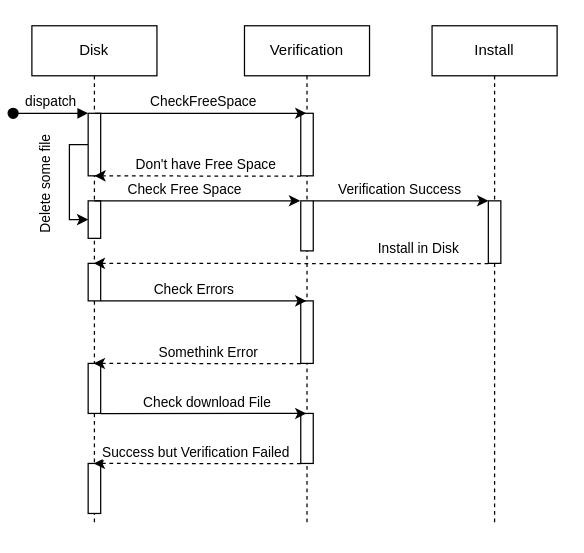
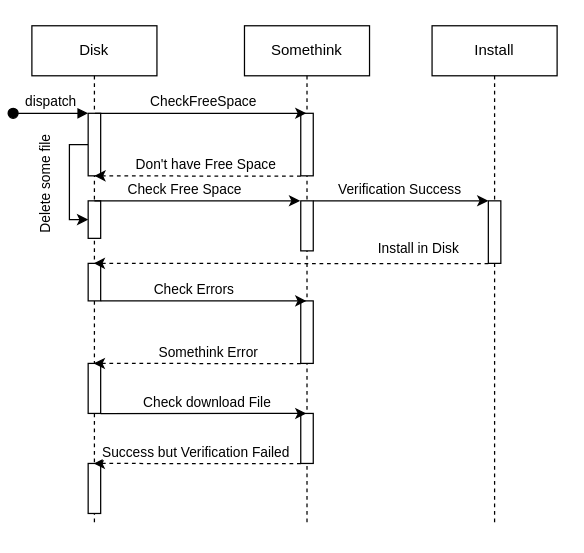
  <mxCell id="0" />
  <mxCell id="1" parent="0" />
  <mxCell id="2" value="Disk" style="shape=umlLifeline;perimeter=lifelinePerimeter;whiteSpace=wrap;html=1;container=0;dropTarget=0;collapsible=0;recursiveResize=0;outlineConnect=0;portConstraint=eastwest;newEdgeStyle={&quot;edgeStyle&quot;:&quot;elbowEdgeStyle&quot;,&quot;elbow&quot;:&quot;vertical&quot;,&quot;curved&quot;:0,&quot;rounded&quot;:0};" parent="1" vertex="1"><mxGeometry x="20" y="20" width="100" height="400" as="geometry" /></mxCell>
  <mxCell id="3" value="dispatch" style="html=1;verticalAlign=bottom;startArrow=oval;endArrow=block;startSize=8;edgeStyle=elbowEdgeStyle;elbow=vertical;curved=0;rounded=0;" parent="2" edge="1"><mxGeometry relative="1" as="geometry"><mxPoint x="-15" y="70" as="sourcePoint" /><mxPoint x="45" y="70" as="targetPoint" /></mxGeometry></mxCell>
  <mxCell id="4" style="edgeStyle=elbowEdgeStyle;rounded=0;orthogonalLoop=1;jettySize=auto;html=1;elbow=vertical;curved=0;" parent="2" source="6" target="10" edge="1"><mxGeometry relative="1" as="geometry"><Array as="points"><mxPoint x="30" y="130" /></Array></mxGeometry></mxCell>
  <mxCell id="5" value="Delete some file" style="edgeLabel;html=1;align=center;verticalAlign=middle;resizable=0;points=[];rotation=-90;" parent="4" vertex="1" connectable="0"><mxGeometry x="0.07" y="-1" relative="1" as="geometry"><mxPoint x="-19" as="offset" /></mxGeometry></mxCell>
  <mxCell id="6" value="" style="html=1;points=[];perimeter=orthogonalPerimeter;outlineConnect=0;targetShapes=umlLifeline;portConstraint=eastwest;newEdgeStyle={&quot;edgeStyle&quot;:&quot;elbowEdgeStyle&quot;,&quot;elbow&quot;:&quot;vertical&quot;,&quot;curved&quot;:0,&quot;rounded&quot;:0};" parent="2" vertex="1"><mxGeometry x="45" y="70" width="10" height="50" as="geometry" /></mxCell>
  <mxCell id="7" value="" style="html=1;points=[];perimeter=orthogonalPerimeter;outlineConnect=0;targetShapes=umlLifeline;portConstraint=eastwest;newEdgeStyle={&quot;edgeStyle&quot;:&quot;elbowEdgeStyle&quot;,&quot;elbow&quot;:&quot;vertical&quot;,&quot;curved&quot;:0,&quot;rounded&quot;:0};" parent="2" vertex="1"><mxGeometry x="45" y="190" width="10" height="30" as="geometry" /></mxCell>
  <mxCell id="8" value="" style="html=1;points=[];perimeter=orthogonalPerimeter;outlineConnect=0;targetShapes=umlLifeline;portConstraint=eastwest;newEdgeStyle={&quot;edgeStyle&quot;:&quot;elbowEdgeStyle&quot;,&quot;elbow&quot;:&quot;vertical&quot;,&quot;curved&quot;:0,&quot;rounded&quot;:0};" parent="2" vertex="1"><mxGeometry x="45" y="270" width="10" height="40" as="geometry" /></mxCell>
  <mxCell id="9" value="" style="html=1;points=[];perimeter=orthogonalPerimeter;outlineConnect=0;targetShapes=umlLifeline;portConstraint=eastwest;newEdgeStyle={&quot;edgeStyle&quot;:&quot;elbowEdgeStyle&quot;,&quot;elbow&quot;:&quot;vertical&quot;,&quot;curved&quot;:0,&quot;rounded&quot;:0};" parent="2" vertex="1"><mxGeometry x="45" y="350" width="10" height="40" as="geometry" /></mxCell>
  <mxCell id="10" value="" style="html=1;points=[];perimeter=orthogonalPerimeter;outlineConnect=0;targetShapes=umlLifeline;portConstraint=eastwest;newEdgeStyle={&quot;edgeStyle&quot;:&quot;elbowEdgeStyle&quot;,&quot;elbow&quot;:&quot;vertical&quot;,&quot;curved&quot;:0,&quot;rounded&quot;:0};" parent="2" vertex="1"><mxGeometry x="45" y="140" width="10" height="30" as="geometry" /></mxCell>
  <mxCell id="11" value="Install" style="shape=umlLifeline;perimeter=lifelinePerimeter;whiteSpace=wrap;html=1;container=0;dropTarget=0;collapsible=0;recursiveResize=0;outlineConnect=0;portConstraint=eastwest;newEdgeStyle={&quot;edgeStyle&quot;:&quot;elbowEdgeStyle&quot;,&quot;elbow&quot;:&quot;vertical&quot;,&quot;curved&quot;:0,&quot;rounded&quot;:0};" parent="1" vertex="1"><mxGeometry x="340" y="20" width="100" height="400" as="geometry" /></mxCell>
  <mxCell id="12" value="" style="html=1;points=[];perimeter=orthogonalPerimeter;outlineConnect=0;targetShapes=umlLifeline;portConstraint=eastwest;newEdgeStyle={&quot;edgeStyle&quot;:&quot;elbowEdgeStyle&quot;,&quot;elbow&quot;:&quot;vertical&quot;,&quot;curved&quot;:0,&quot;rounded&quot;:0};" parent="11" vertex="1"><mxGeometry x="45" y="140" width="10" height="50" as="geometry" /></mxCell>
- <mxCell id="13" value="Verification" style="shape=umlLifeline;perimeter=lifelinePerimeter;whiteSpace=wrap;html=1;container=0;dropTarget=0;collapsible=0;recursiveResize=0;outlineConnect=0;portConstraint=eastwest;newEdgeStyle={&quot;edgeStyle&quot;:&quot;elbowEdgeStyle&quot;,&quot;elbow&quot;:&quot;vertical&quot;,&quot;curved&quot;:0,&quot;rounded&quot;:0};" parent="1" vertex="1"><mxGeometry x="190" y="20" width="100" height="400" as="geometry" /></mxCell>
+ <mxCell id="13" value="Somethink" style="shape=umlLifeline;perimeter=lifelinePerimeter;whiteSpace=wrap;html=1;container=0;dropTarget=0;collapsible=0;recursiveResize=0;outlineConnect=0;portConstraint=eastwest;newEdgeStyle={&quot;edgeStyle&quot;:&quot;elbowEdgeStyle&quot;,&quot;elbow&quot;:&quot;vertical&quot;,&quot;curved&quot;:0,&quot;rounded&quot;:0};" parent="1" vertex="1"><mxGeometry x="190" y="20" width="100" height="400" as="geometry" /></mxCell>
  <mxCell id="14" value="" style="html=1;points=[];perimeter=orthogonalPerimeter;outlineConnect=0;targetShapes=umlLifeline;portConstraint=eastwest;newEdgeStyle={&quot;edgeStyle&quot;:&quot;elbowEdgeStyle&quot;,&quot;elbow&quot;:&quot;vertical&quot;,&quot;curved&quot;:0,&quot;rounded&quot;:0};" parent="13" vertex="1"><mxGeometry x="45" y="70" width="10" height="50" as="geometry" /></mxCell>
  <mxCell id="15" value="" style="html=1;points=[];perimeter=orthogonalPerimeter;outlineConnect=0;targetShapes=umlLifeline;portConstraint=eastwest;newEdgeStyle={&quot;edgeStyle&quot;:&quot;elbowEdgeStyle&quot;,&quot;elbow&quot;:&quot;vertical&quot;,&quot;curved&quot;:0,&quot;rounded&quot;:0};" parent="13" vertex="1"><mxGeometry x="45" y="220" width="10" height="50" as="geometry" /></mxCell>
  <mxCell id="16" value="" style="html=1;points=[];perimeter=orthogonalPerimeter;outlineConnect=0;targetShapes=umlLifeline;portConstraint=eastwest;newEdgeStyle={&quot;edgeStyle&quot;:&quot;elbowEdgeStyle&quot;,&quot;elbow&quot;:&quot;vertical&quot;,&quot;curved&quot;:0,&quot;rounded&quot;:0};" parent="13" vertex="1"><mxGeometry x="45" y="310" width="10" height="40" as="geometry" /></mxCell>
  <mxCell id="17" value="" style="html=1;points=[];perimeter=orthogonalPerimeter;outlineConnect=0;targetShapes=umlLifeline;portConstraint=eastwest;newEdgeStyle={&quot;edgeStyle&quot;:&quot;elbowEdgeStyle&quot;,&quot;elbow&quot;:&quot;vertical&quot;,&quot;curved&quot;:0,&quot;rounded&quot;:0};" parent="13" vertex="1"><mxGeometry x="45" y="140" width="10" height="40" as="geometry" /></mxCell>
  <mxCell id="18" style="edgeStyle=elbowEdgeStyle;rounded=0;orthogonalLoop=1;jettySize=auto;html=1;elbow=vertical;curved=0;" parent="1" target="13" edge="1"><mxGeometry relative="1" as="geometry"><mxPoint x="70.5" y="90" as="sourcePoint" /><mxPoint x="230" y="90" as="targetPoint" /></mxGeometry></mxCell>
  <mxCell id="19" value="CheckFreeSpace" style="edgeLabel;html=1;align=center;verticalAlign=middle;resizable=0;points=[];" parent="18" vertex="1" connectable="0"><mxGeometry x="0.444" y="2" relative="1" as="geometry"><mxPoint x="-36" y="-8" as="offset" /></mxGeometry></mxCell>
  <mxCell id="20" style="edgeStyle=elbowEdgeStyle;rounded=0;orthogonalLoop=1;jettySize=auto;html=1;elbow=horizontal;curved=0;" parent="1" target="12" edge="1"><mxGeometry relative="1" as="geometry"><mxPoint x="245" y="160" as="sourcePoint" /><mxPoint x="380" y="160" as="targetPoint" /><Array as="points"><mxPoint x="320" y="160" /></Array></mxGeometry></mxCell>
  <mxCell id="21" value="Verification Success" style="edgeLabel;html=1;align=center;verticalAlign=middle;resizable=0;points=[];" parent="20" vertex="1" connectable="0"><mxGeometry x="0.115" y="1" relative="1" as="geometry"><mxPoint x="-10" y="-9" as="offset" /></mxGeometry></mxCell>
  <mxCell id="22" style="edgeStyle=elbowEdgeStyle;rounded=0;orthogonalLoop=1;jettySize=auto;html=1;elbow=vertical;curved=0;dashed=1;" parent="1" edge="1"><mxGeometry relative="1" as="geometry"><mxPoint x="385" y="210.207" as="sourcePoint" /><mxPoint x="69.5" y="210" as="targetPoint" /></mxGeometry></mxCell>
  <mxCell id="23" style="edgeStyle=elbowEdgeStyle;rounded=0;orthogonalLoop=1;jettySize=auto;html=1;elbow=horizontal;curved=0;" parent="1" edge="1"><mxGeometry relative="1" as="geometry"><mxPoint x="75" y="240" as="sourcePoint" /><mxPoint x="239.5" y="240" as="targetPoint" /></mxGeometry></mxCell>
  <mxCell id="24" value="Check Errors&amp;nbsp;" style="edgeLabel;html=1;align=center;verticalAlign=middle;resizable=0;points=[];" parent="23" vertex="1" connectable="0"><mxGeometry x="0.277" relative="1" as="geometry"><mxPoint x="-30" y="-10" as="offset" /></mxGeometry></mxCell>
  <mxCell id="25" style="edgeStyle=elbowEdgeStyle;rounded=0;orthogonalLoop=1;jettySize=auto;html=1;elbow=vertical;curved=0;dashed=1;" parent="1" edge="1"><mxGeometry relative="1" as="geometry"><mxPoint x="235" y="290.14" as="sourcePoint" /><mxPoint x="69.5" y="290.14" as="targetPoint" /></mxGeometry></mxCell>
  <mxCell id="26" value="Somethink Error" style="edgeLabel;html=1;align=center;verticalAlign=middle;resizable=0;points=[];" parent="25" vertex="1" connectable="0"><mxGeometry x="-0.178" relative="1" as="geometry"><mxPoint x="-7" y="-10" as="offset" /></mxGeometry></mxCell>
  <mxCell id="27" style="edgeStyle=elbowEdgeStyle;rounded=0;orthogonalLoop=1;jettySize=auto;html=1;elbow=vertical;curved=0;" parent="1" edge="1"><mxGeometry relative="1" as="geometry"><mxPoint x="75" y="330.14" as="sourcePoint" /><mxPoint x="239.5" y="330.14" as="targetPoint" /></mxGeometry></mxCell>
  <mxCell id="28" value="Check download File" style="edgeLabel;html=1;align=center;verticalAlign=middle;resizable=0;points=[];" parent="27" vertex="1" connectable="0"><mxGeometry x="0.41" y="1" relative="1" as="geometry"><mxPoint x="-31" y="-9" as="offset" /></mxGeometry></mxCell>
  <mxCell id="29" style="edgeStyle=elbowEdgeStyle;rounded=0;orthogonalLoop=1;jettySize=auto;html=1;elbow=vertical;curved=0;dashed=1;" parent="1" edge="1"><mxGeometry relative="1" as="geometry"><mxPoint x="235" y="370.14" as="sourcePoint" /><mxPoint x="69.5" y="370.14" as="targetPoint" /></mxGeometry></mxCell>
  <mxCell id="30" value="Success but Verification Failed" style="edgeLabel;html=1;align=center;verticalAlign=middle;resizable=0;points=[];" parent="29" vertex="1" connectable="0"><mxGeometry x="0.16" relative="1" as="geometry"><mxPoint x="11" y="-10" as="offset" /></mxGeometry></mxCell>
  <mxCell id="31" style="edgeStyle=elbowEdgeStyle;rounded=0;orthogonalLoop=1;jettySize=auto;html=1;elbow=vertical;curved=0;dashed=1;" parent="1" edge="1"><mxGeometry relative="1" as="geometry"><mxPoint x="235" y="140.333" as="sourcePoint" /><mxPoint x="70" y="140" as="targetPoint" /></mxGeometry></mxCell>
  <mxCell id="32" value="Don't have Free Space" style="edgeLabel;html=1;align=center;verticalAlign=middle;resizable=0;points=[];" parent="31" vertex="1" connectable="0"><mxGeometry x="-0.067" y="-3" relative="1" as="geometry"><mxPoint y="-7" as="offset" /></mxGeometry></mxCell>
  <mxCell id="33" value="" style="edgeStyle=elbowEdgeStyle;rounded=0;orthogonalLoop=1;jettySize=auto;html=1;elbow=vertical;curved=0;dashed=1;" parent="1" edge="1"><mxGeometry relative="1" as="geometry"><mxPoint x="385" y="210" as="sourcePoint" /><mxPoint x="385" y="210.207" as="targetPoint" /></mxGeometry></mxCell>
  <mxCell id="34" value="Install in Disk" style="edgeLabel;html=1;align=center;verticalAlign=middle;resizable=0;points=[];" parent="33" vertex="1" connectable="0"><mxGeometry x="-0.366" y="-2" relative="1" as="geometry"><mxPoint x="-55" y="-13" as="offset" /></mxGeometry></mxCell>
  <mxCell id="35" style="edgeStyle=elbowEdgeStyle;rounded=0;orthogonalLoop=1;jettySize=auto;html=1;elbow=vertical;curved=0;" parent="1" edge="1"><mxGeometry relative="1" as="geometry"><mxPoint x="70" y="160.004" as="sourcePoint" /><mxPoint x="234.5" y="160.004" as="targetPoint" /></mxGeometry></mxCell>
  <mxCell id="36" value="Check Free Space" style="edgeLabel;html=1;align=center;verticalAlign=middle;resizable=0;points=[];" parent="35" vertex="1" connectable="0"><mxGeometry x="-0.129" y="1" relative="1" as="geometry"><mxPoint y="-9" as="offset" /></mxGeometry></mxCell>
